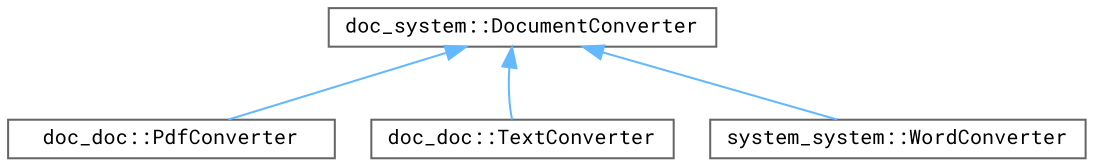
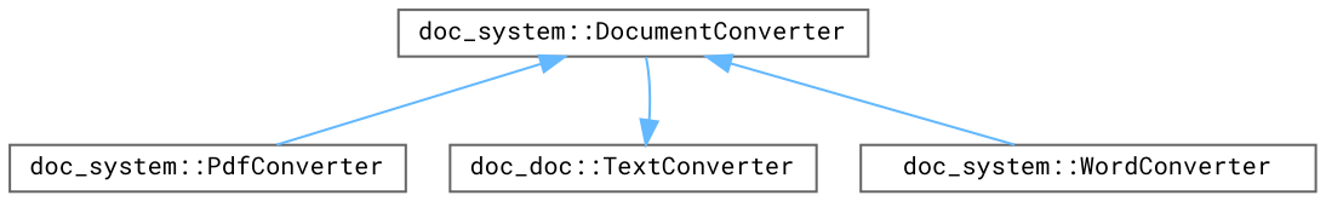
  digraph {
    fontname="Roboto Mono"
    rankdir=TB
    node [color=grey40 fillcolor=white fontname="Roboto Mono" fontsize=10 shape=box style=filled]
    edge [color=steelblue1 dir=back fontname="Roboto Mono" fontsize=10 labelfontname=Helvetica labelfontsize=10 style=solid]
    n1 [height=0.2 label="doc_system::DocumentConverter" width=0.4]
-   n2 [height=0.2 label="doc_doc::PdfConverter" width=0.4]
+   n2 [height=0.2 label="doc_system::PdfConverter" width=0.4]
    n3 [height=0.2 label="doc_doc::TextConverter" width=0.4]
-   n4 [height=0.2 label="system_system::WordConverter" width=0.4]
+   n4 [height=0.2 label="doc_system::WordConverter" width=0.4]
    n1 -> n2
-   n1 -> n3
+   n3 -> n1
    n1 -> n4
  }
